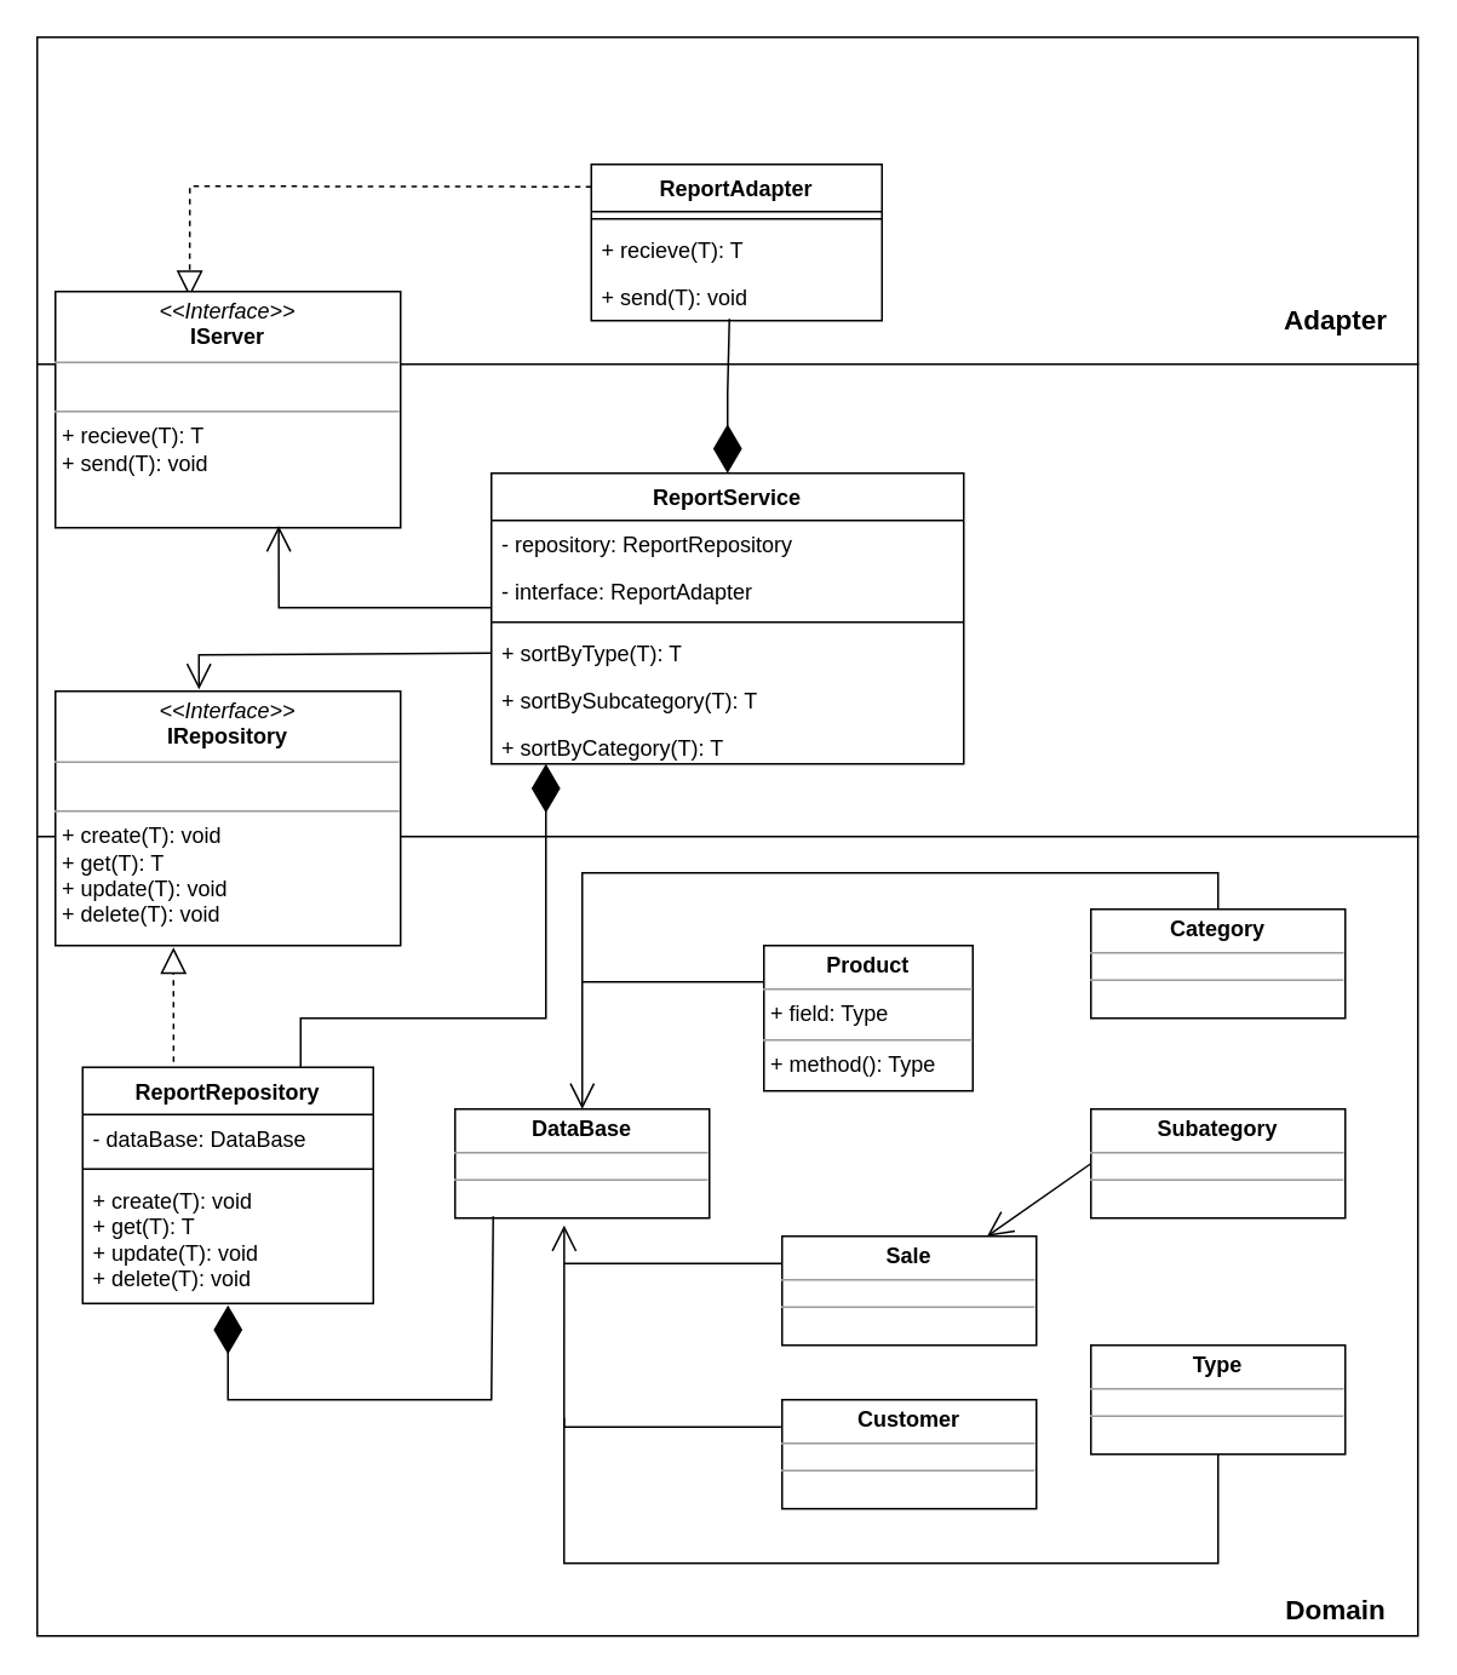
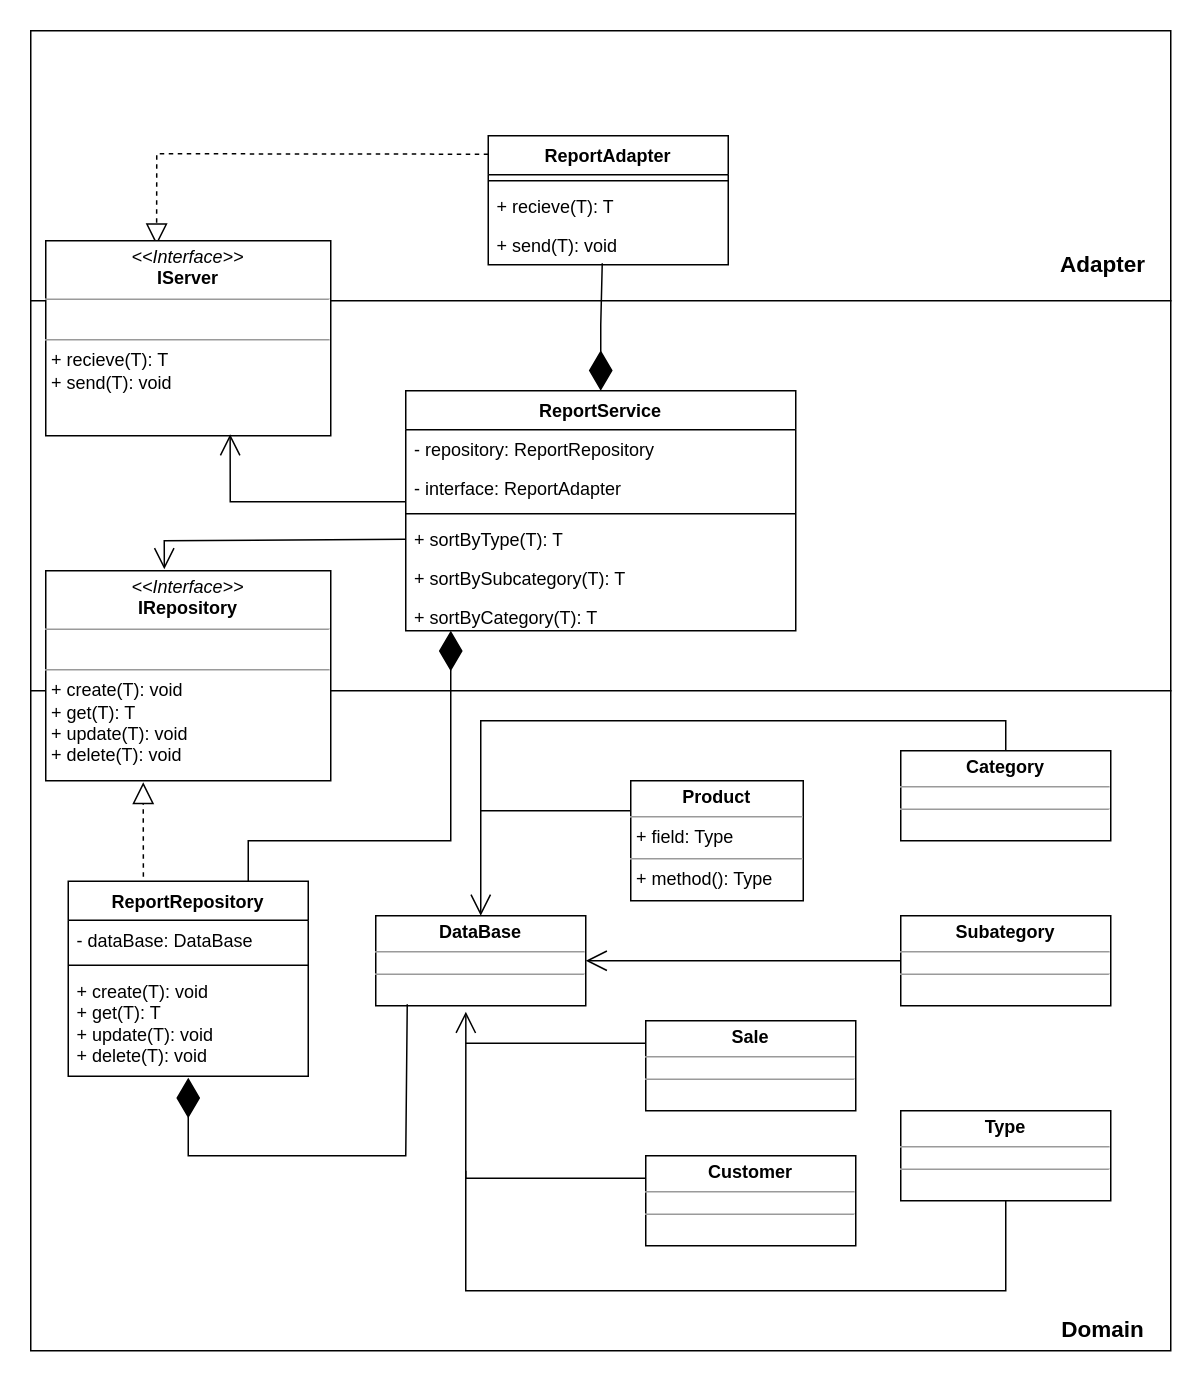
  <mxCell id="0" />
  <mxCell id="1" parent="0" />
  <mxCell id="2" value="Text" style="text;html=1;resizable=0;points=[];autosize=1;align=left;verticalAlign=top;spacingTop=-4;fontSize=10;fontFamily=Verdana;fontColor=#000000;" parent="1" vertex="1"><mxGeometry x="430" y="434" width="40" height="10" as="geometry" /></mxCell>
  <mxCell id="3" value="" style="rounded=0;whiteSpace=wrap;html=1;" vertex="1" parent="1"><mxGeometry x="20" y="20" width="760" height="180" as="geometry" /></mxCell>
  <mxCell id="4" value="" style="rounded=0;whiteSpace=wrap;html=1;" vertex="1" parent="1"><mxGeometry x="20" y="200" width="760" height="260" as="geometry" /></mxCell>
  <mxCell id="5" value="" style="rounded=0;whiteSpace=wrap;html=1;" vertex="1" parent="1"><mxGeometry x="20" y="460" width="760" height="440" as="geometry" /></mxCell>
  <mxCell id="6" value="&lt;b&gt;&lt;font style=&quot;font-size: 15px;&quot;&gt;Adaptеr&lt;/font&gt;&lt;/b&gt;" style="text;html=1;strokeColor=none;fillColor=none;align=center;verticalAlign=middle;whiteSpace=wrap;rounded=0;" vertex="1" parent="1"><mxGeometry x="690" y="160" width="90" height="30" as="geometry" /></mxCell>
  <mxCell id="7" value="&lt;font style=&quot;font-size: 15px;&quot;&gt;&lt;b&gt;Domain&lt;/b&gt;&lt;/font&gt;" style="text;html=1;strokeColor=none;fillColor=none;align=center;verticalAlign=middle;whiteSpace=wrap;rounded=0;" vertex="1" parent="1"><mxGeometry x="690" y="870" width="90" height="30" as="geometry" /></mxCell>
  <mxCell id="8" value="ReportAdapter" style="swimlane;fontStyle=1;align=center;verticalAlign=top;childLayout=stackLayout;horizontal=1;startSize=26;horizontalStack=0;resizeParent=1;resizeParentMax=0;resizeLast=0;collapsible=1;marginBottom=0;whiteSpace=wrap;html=1;" vertex="1" parent="1"><mxGeometry x="325" y="90" width="160" height="86" as="geometry" /></mxCell>
  <mxCell id="9" value="" style="line;strokeWidth=1;fillColor=none;align=left;verticalAlign=middle;spacingTop=-1;spacingLeft=3;spacingRight=3;rotatable=0;labelPosition=right;points=[];portConstraint=eastwest;strokeColor=inherit;" vertex="1" parent="8"><mxGeometry y="26" width="160" height="8" as="geometry" /></mxCell>
  <mxCell id="10" value="+ recieve(T): T" style="text;strokeColor=none;fillColor=none;align=left;verticalAlign=top;spacingLeft=4;spacingRight=4;overflow=hidden;rotatable=0;points=[[0,0.5],[1,0.5]];portConstraint=eastwest;whiteSpace=wrap;html=1;" vertex="1" parent="8"><mxGeometry y="34" width="160" height="26" as="geometry" /></mxCell>
  <mxCell id="11" value="+ send(T): void" style="text;strokeColor=none;fillColor=none;align=left;verticalAlign=top;spacingLeft=4;spacingRight=4;overflow=hidden;rotatable=0;points=[[0,0.5],[1,0.5]];portConstraint=eastwest;whiteSpace=wrap;html=1;" vertex="1" parent="8"><mxGeometry y="60" width="160" height="26" as="geometry" /></mxCell>
  <mxCell id="12" value="ReportService" style="swimlane;fontStyle=1;align=center;verticalAlign=top;childLayout=stackLayout;horizontal=1;startSize=26;horizontalStack=0;resizeParent=1;resizeParentMax=0;resizeLast=0;collapsible=1;marginBottom=0;whiteSpace=wrap;html=1;" vertex="1" parent="1"><mxGeometry x="270" y="260" width="260" height="160" as="geometry" /></mxCell>
  <mxCell id="13" value="- repository: ReportRepository" style="text;strokeColor=none;fillColor=none;align=left;verticalAlign=top;spacingLeft=4;spacingRight=4;overflow=hidden;rotatable=0;points=[[0,0.5],[1,0.5]];portConstraint=eastwest;whiteSpace=wrap;html=1;" vertex="1" parent="12"><mxGeometry y="26" width="260" height="26" as="geometry" /></mxCell>
  <mxCell id="14" value="- interface: ReportAdapter" style="text;strokeColor=none;fillColor=none;align=left;verticalAlign=top;spacingLeft=4;spacingRight=4;overflow=hidden;rotatable=0;points=[[0,0.5],[1,0.5]];portConstraint=eastwest;whiteSpace=wrap;html=1;" vertex="1" parent="12"><mxGeometry y="52" width="260" height="26" as="geometry" /></mxCell>
  <mxCell id="15" value="" style="line;strokeWidth=1;fillColor=none;align=left;verticalAlign=middle;spacingTop=-1;spacingLeft=3;spacingRight=3;rotatable=0;labelPosition=right;points=[];portConstraint=eastwest;strokeColor=inherit;" vertex="1" parent="12"><mxGeometry y="78" width="260" height="8" as="geometry" /></mxCell>
  <mxCell id="16" value="+ sortByType(T): T" style="text;strokeColor=none;fillColor=none;align=left;verticalAlign=top;spacingLeft=4;spacingRight=4;overflow=hidden;rotatable=0;points=[[0,0.5],[1,0.5]];portConstraint=eastwest;whiteSpace=wrap;html=1;" vertex="1" parent="12"><mxGeometry y="86" width="260" height="26" as="geometry" /></mxCell>
  <mxCell id="17" value="+ sortBySubcategory(T): T" style="text;strokeColor=none;fillColor=none;align=left;verticalAlign=top;spacingLeft=4;spacingRight=4;overflow=hidden;rotatable=0;points=[[0,0.5],[1,0.5]];portConstraint=eastwest;whiteSpace=wrap;html=1;" vertex="1" parent="12"><mxGeometry y="112" width="260" height="26" as="geometry" /></mxCell>
  <mxCell id="18" value="+ sortByCategory(T): T" style="text;strokeColor=none;fillColor=none;align=left;verticalAlign=top;spacingLeft=4;spacingRight=4;overflow=hidden;rotatable=0;points=[[0,0.5],[1,0.5]];portConstraint=eastwest;whiteSpace=wrap;html=1;" vertex="1" parent="12"><mxGeometry y="138" width="260" height="22" as="geometry" /></mxCell>
  <mxCell id="19" value="ReportRepository" style="swimlane;fontStyle=1;align=center;verticalAlign=top;childLayout=stackLayout;horizontal=1;startSize=26;horizontalStack=0;resizeParent=1;resizeParentMax=0;resizeLast=0;collapsible=1;marginBottom=0;whiteSpace=wrap;html=1;" vertex="1" parent="1"><mxGeometry x="45" y="587" width="160" height="130" as="geometry" /></mxCell>
  <mxCell id="20" value="- dataBase: DataBase" style="text;strokeColor=none;fillColor=none;align=left;verticalAlign=top;spacingLeft=4;spacingRight=4;overflow=hidden;rotatable=0;points=[[0,0.5],[1,0.5]];portConstraint=eastwest;whiteSpace=wrap;html=1;" vertex="1" parent="19"><mxGeometry y="26" width="160" height="26" as="geometry" /></mxCell>
  <mxCell id="21" value="" style="line;strokeWidth=1;fillColor=none;align=left;verticalAlign=middle;spacingTop=-1;spacingLeft=3;spacingRight=3;rotatable=0;labelPosition=right;points=[];portConstraint=eastwest;strokeColor=inherit;" vertex="1" parent="19"><mxGeometry y="52" width="160" height="8" as="geometry" /></mxCell>
  <mxCell id="22" value="+ create(T): void&lt;br&gt;+ get(T): T&lt;br&gt;+ update(T): void&lt;br&gt;+ delete(T): void" style="text;strokeColor=none;fillColor=none;align=left;verticalAlign=top;spacingLeft=4;spacingRight=4;overflow=hidden;rotatable=0;points=[[0,0.5],[1,0.5]];portConstraint=eastwest;whiteSpace=wrap;html=1;" vertex="1" parent="19"><mxGeometry y="60" width="160" height="70" as="geometry" /></mxCell>
  <mxCell id="23" value="" style="endArrow=block;dashed=1;endFill=0;endSize=12;html=1;rounded=0;entryX=0.389;entryY=0.023;entryDx=0;entryDy=0;exitX=0;exitY=0.143;exitDx=0;exitDy=0;exitPerimeter=0;entryPerimeter=0;" edge="1" parent="1" source="8" target="28"><mxGeometry width="160" relative="1" as="geometry"><mxPoint x="50" y="240" as="sourcePoint" /><mxPoint x="105" y="190" as="targetPoint" /><Array as="points"><mxPoint x="104" y="102" /></Array></mxGeometry></mxCell>
  <mxCell id="24" value="" style="endArrow=diamondThin;endFill=1;endSize=24;html=1;rounded=0;entryX=0.5;entryY=0;entryDx=0;entryDy=0;exitX=0.475;exitY=0.962;exitDx=0;exitDy=0;exitPerimeter=0;" edge="1" parent="1" source="11" target="12"><mxGeometry width="160" relative="1" as="geometry"><mxPoint x="400" y="180" as="sourcePoint" /><mxPoint x="210" y="240" as="targetPoint" /><Array as="points"><mxPoint x="400" y="216" /></Array></mxGeometry></mxCell>
  <mxCell id="25" value="" style="endArrow=diamondThin;endFill=1;endSize=24;html=1;rounded=0;exitX=0.75;exitY=0;exitDx=0;exitDy=0;" edge="1" parent="1" source="19"><mxGeometry width="160" relative="1" as="geometry"><mxPoint x="95" y="444" as="sourcePoint" /><mxPoint x="300" y="420" as="targetPoint" /><Array as="points"><mxPoint x="165" y="560" /><mxPoint x="300" y="560" /></Array></mxGeometry></mxCell>
  <mxCell id="26" value="" style="endArrow=block;dashed=1;endFill=0;endSize=12;html=1;rounded=0;entryX=0.342;entryY=1.007;entryDx=0;entryDy=0;exitX=0.313;exitY=-0.023;exitDx=0;exitDy=0;exitPerimeter=0;entryPerimeter=0;" edge="1" parent="1" source="19" target="27"><mxGeometry width="160" relative="1" as="geometry"><mxPoint x="50" y="510" as="sourcePoint" /><mxPoint x="95" y="494" as="targetPoint" /><Array as="points"><mxPoint x="95" y="541" /></Array></mxGeometry></mxCell>
  <mxCell id="27" value="&lt;p style=&quot;margin:0px;margin-top:4px;text-align:center;&quot;&gt;&lt;i&gt;&amp;lt;&amp;lt;Interface&amp;gt;&amp;gt;&lt;/i&gt;&lt;br&gt;&lt;b&gt;IRepository&lt;/b&gt;&lt;/p&gt;&lt;hr size=&quot;1&quot;&gt;&lt;p style=&quot;margin:0px;margin-left:4px;&quot;&gt;&lt;br&gt;&lt;/p&gt;&lt;hr size=&quot;1&quot;&gt;&lt;p style=&quot;margin:0px;margin-left:4px;&quot;&gt;+ create(T): void&lt;br&gt;+ get(T): T&lt;/p&gt;&lt;p style=&quot;margin:0px;margin-left:4px;&quot;&gt;+ update(T): void&lt;/p&gt;&lt;p style=&quot;margin:0px;margin-left:4px;&quot;&gt;+ delete(T): void&lt;/p&gt;" style="verticalAlign=top;align=left;overflow=fill;fontSize=12;fontFamily=Helvetica;html=1;whiteSpace=wrap;" vertex="1" parent="1"><mxGeometry x="30" y="380" width="190" height="140" as="geometry" /></mxCell>
  <mxCell id="28" value="&lt;p style=&quot;margin:0px;margin-top:4px;text-align:center;&quot;&gt;&lt;i&gt;&amp;lt;&amp;lt;Interface&amp;gt;&amp;gt;&lt;/i&gt;&lt;br&gt;&lt;b&gt;IServer&lt;/b&gt;&lt;/p&gt;&lt;hr size=&quot;1&quot;&gt;&lt;p style=&quot;margin:0px;margin-left:4px;&quot;&gt;&lt;br&gt;&lt;/p&gt;&lt;hr size=&quot;1&quot;&gt;&lt;p style=&quot;margin:0px;margin-left:4px;&quot;&gt;+ recieve(T): T&lt;br&gt;+ send(T): void&lt;/p&gt;" style="verticalAlign=top;align=left;overflow=fill;fontSize=12;fontFamily=Helvetica;html=1;whiteSpace=wrap;" vertex="1" parent="1"><mxGeometry x="30" y="160" width="190" height="130" as="geometry" /></mxCell>
  <mxCell id="29" value="&lt;p style=&quot;margin:0px;margin-top:4px;text-align:center;&quot;&gt;&lt;b&gt;Product&lt;/b&gt;&lt;/p&gt;&lt;hr size=&quot;1&quot;&gt;&lt;p style=&quot;margin:0px;margin-left:4px;&quot;&gt;+ field: Type&lt;/p&gt;&lt;hr size=&quot;1&quot;&gt;&lt;p style=&quot;margin:0px;margin-left:4px;&quot;&gt;+ method(): Type&lt;/p&gt;" style="verticalAlign=top;align=left;overflow=fill;fontSize=12;fontFamily=Helvetica;html=1;whiteSpace=wrap;" vertex="1" parent="1"><mxGeometry x="420" y="520" width="115" height="80" as="geometry" /></mxCell>
  <mxCell id="30" value="&lt;p style=&quot;margin:0px;margin-top:4px;text-align:center;&quot;&gt;&lt;b&gt;Category&lt;/b&gt;&lt;/p&gt;&lt;hr size=&quot;1&quot;&gt;&lt;div style=&quot;height:2px;&quot;&gt;&lt;/div&gt;&lt;hr size=&quot;1&quot;&gt;&lt;div style=&quot;height:2px;&quot;&gt;&lt;/div&gt;" style="verticalAlign=top;align=left;overflow=fill;fontSize=12;fontFamily=Helvetica;html=1;whiteSpace=wrap;" vertex="1" parent="1"><mxGeometry x="600" y="500" width="140" height="60" as="geometry" /></mxCell>
  <mxCell id="31" value="&lt;p style=&quot;margin:0px;margin-top:4px;text-align:center;&quot;&gt;&lt;b&gt;Subategory&lt;/b&gt;&lt;/p&gt;&lt;hr size=&quot;1&quot;&gt;&lt;div style=&quot;height:2px;&quot;&gt;&lt;/div&gt;&lt;hr size=&quot;1&quot;&gt;&lt;div style=&quot;height:2px;&quot;&gt;&lt;/div&gt;" style="verticalAlign=top;align=left;overflow=fill;fontSize=12;fontFamily=Helvetica;html=1;whiteSpace=wrap;" vertex="1" parent="1"><mxGeometry x="600" y="610" width="140" height="60" as="geometry" /></mxCell>
  <mxCell id="32" value="&lt;p style=&quot;margin:0px;margin-top:4px;text-align:center;&quot;&gt;&lt;b&gt;Type&lt;/b&gt;&lt;/p&gt;&lt;hr size=&quot;1&quot;&gt;&lt;div style=&quot;height:2px;&quot;&gt;&lt;/div&gt;&lt;hr size=&quot;1&quot;&gt;&lt;div style=&quot;height:2px;&quot;&gt;&lt;/div&gt;" style="verticalAlign=top;align=left;overflow=fill;fontSize=12;fontFamily=Helvetica;html=1;whiteSpace=wrap;" vertex="1" parent="1"><mxGeometry x="600" y="740" width="140" height="60" as="geometry" /></mxCell>
  <mxCell id="33" value="&lt;p style=&quot;margin:0px;margin-top:4px;text-align:center;&quot;&gt;&lt;b&gt;Customer&lt;/b&gt;&lt;/p&gt;&lt;hr size=&quot;1&quot;&gt;&lt;div style=&quot;height:2px;&quot;&gt;&lt;/div&gt;&lt;hr size=&quot;1&quot;&gt;&lt;div style=&quot;height:2px;&quot;&gt;&lt;/div&gt;" style="verticalAlign=top;align=left;overflow=fill;fontSize=12;fontFamily=Helvetica;html=1;whiteSpace=wrap;" vertex="1" parent="1"><mxGeometry x="430" y="770" width="140" height="60" as="geometry" /></mxCell>
  <mxCell id="34" value="&lt;p style=&quot;margin:0px;margin-top:4px;text-align:center;&quot;&gt;&lt;b&gt;Sale&lt;/b&gt;&lt;/p&gt;&lt;hr size=&quot;1&quot;&gt;&lt;div style=&quot;height:2px;&quot;&gt;&lt;/div&gt;&lt;hr size=&quot;1&quot;&gt;&lt;div style=&quot;height:2px;&quot;&gt;&lt;/div&gt;" style="verticalAlign=top;align=left;overflow=fill;fontSize=12;fontFamily=Helvetica;html=1;whiteSpace=wrap;" vertex="1" parent="1"><mxGeometry x="430" y="680" width="140" height="60" as="geometry" /></mxCell>
  <mxCell id="35" value="&lt;p style=&quot;margin:0px;margin-top:4px;text-align:center;&quot;&gt;&lt;b&gt;DataBase&lt;/b&gt;&lt;/p&gt;&lt;hr size=&quot;1&quot;&gt;&lt;div style=&quot;height:2px;&quot;&gt;&lt;/div&gt;&lt;hr size=&quot;1&quot;&gt;&lt;div style=&quot;height:2px;&quot;&gt;&lt;/div&gt;" style="verticalAlign=top;align=left;overflow=fill;fontSize=12;fontFamily=Helvetica;html=1;whiteSpace=wrap;" vertex="1" parent="1"><mxGeometry x="250" y="610" width="140" height="60" as="geometry" /></mxCell>
  <mxCell id="36" value="" style="endArrow=open;endFill=1;endSize=12;html=1;rounded=0;entryX=0.5;entryY=0;entryDx=0;entryDy=0;exitX=0;exitY=0.25;exitDx=0;exitDy=0;" edge="1" parent="1" source="29" target="35"><mxGeometry width="160" relative="1" as="geometry"><mxPoint x="480" y="510" as="sourcePoint" /><mxPoint x="320" y="510" as="targetPoint" /><Array as="points"><mxPoint x="320" y="540" /></Array></mxGeometry></mxCell>
- <mxCell id="37" value="" style="endArrow=open;endFill=1;endSize=12;html=1;rounded=0;exitX=0;exitY=0.5;exitDx=0;exitDy=0;" edge="1" parent="1" source="31" target="34"><mxGeometry width="160" relative="1" as="geometry"><mxPoint x="550" y="642.5" as="sourcePoint" /><mxPoint x="390" y="640" as="targetPoint" /></mxGeometry></mxCell>
+ <mxCell id="37" value="" style="endArrow=open;endFill=1;endSize=12;html=1;rounded=0;entryX=1;entryY=0.5;entryDx=0;entryDy=0;exitX=0;exitY=0.5;exitDx=0;exitDy=0;" edge="1" parent="1" source="31" target="35"><mxGeometry width="160" relative="1" as="geometry"><mxPoint x="550" y="642.5" as="sourcePoint" /><mxPoint x="390" y="640" as="targetPoint" /></mxGeometry></mxCell>
  <mxCell id="38" value="" style="endArrow=open;endFill=1;endSize=12;html=1;rounded=0;entryX=0.429;entryY=1.067;entryDx=0;entryDy=0;entryPerimeter=0;exitX=0;exitY=0.25;exitDx=0;exitDy=0;" edge="1" parent="1" source="33" target="35"><mxGeometry width="160" relative="1" as="geometry"><mxPoint x="480" y="740" as="sourcePoint" /><mxPoint x="320" y="740" as="targetPoint" /><Array as="points"><mxPoint x="310" y="785" /></Array></mxGeometry></mxCell>
  <mxCell id="39" value="" style="endArrow=none;html=1;rounded=0;entryX=0.5;entryY=0;entryDx=0;entryDy=0;" edge="1" parent="1" target="30"><mxGeometry width="50" height="50" relative="1" as="geometry"><mxPoint x="320" y="540" as="sourcePoint" /><mxPoint x="430" y="490" as="targetPoint" /><Array as="points"><mxPoint x="320" y="480" /><mxPoint x="670" y="480" /></Array></mxGeometry></mxCell>
  <mxCell id="40" value="" style="endArrow=none;html=1;rounded=0;entryX=0;entryY=0.25;entryDx=0;entryDy=0;" edge="1" parent="1" target="34"><mxGeometry width="50" height="50" relative="1" as="geometry"><mxPoint x="310" y="695" as="sourcePoint" /><mxPoint x="420" y="685" as="targetPoint" /></mxGeometry></mxCell>
  <mxCell id="41" value="" style="endArrow=none;html=1;rounded=0;exitX=0.5;exitY=1;exitDx=0;exitDy=0;" edge="1" parent="1" source="32"><mxGeometry width="50" height="50" relative="1" as="geometry"><mxPoint x="320" y="860" as="sourcePoint" /><mxPoint x="310" y="780" as="targetPoint" /><Array as="points"><mxPoint x="670" y="860" /><mxPoint x="310" y="860" /></Array></mxGeometry></mxCell>
  <mxCell id="42" value="" style="endArrow=diamondThin;endFill=1;endSize=24;html=1;rounded=0;entryX=0.5;entryY=1.014;entryDx=0;entryDy=0;exitX=0.15;exitY=0.983;exitDx=0;exitDy=0;exitPerimeter=0;entryPerimeter=0;" edge="1" parent="1" source="35" target="22"><mxGeometry width="160" relative="1" as="geometry"><mxPoint x="290" y="750" as="sourcePoint" /><mxPoint x="130" y="750" as="targetPoint" /><Array as="points"><mxPoint x="270" y="770" /><mxPoint x="125" y="770" /></Array></mxGeometry></mxCell>
  <mxCell id="43" value="" style="endArrow=open;endFill=1;endSize=12;html=1;rounded=0;exitX=0;exitY=0.5;exitDx=0;exitDy=0;entryX=0.416;entryY=-0.007;entryDx=0;entryDy=0;entryPerimeter=0;" edge="1" parent="1" source="16" target="27"><mxGeometry width="160" relative="1" as="geometry"><mxPoint x="320" y="410" as="sourcePoint" /><mxPoint x="480" y="410" as="targetPoint" /><Array as="points"><mxPoint x="109" y="360" /></Array></mxGeometry></mxCell>
  <mxCell id="44" value="" style="endArrow=open;endFill=1;endSize=12;html=1;rounded=0;exitX=0;exitY=0.5;exitDx=0;exitDy=0;entryX=0.647;entryY=0.992;entryDx=0;entryDy=0;entryPerimeter=0;" edge="1" parent="1" target="28"><mxGeometry width="160" relative="1" as="geometry"><mxPoint x="270" y="334" as="sourcePoint" /><mxPoint x="109" y="380" as="targetPoint" /><Array as="points"><mxPoint x="153" y="334" /></Array></mxGeometry></mxCell>
